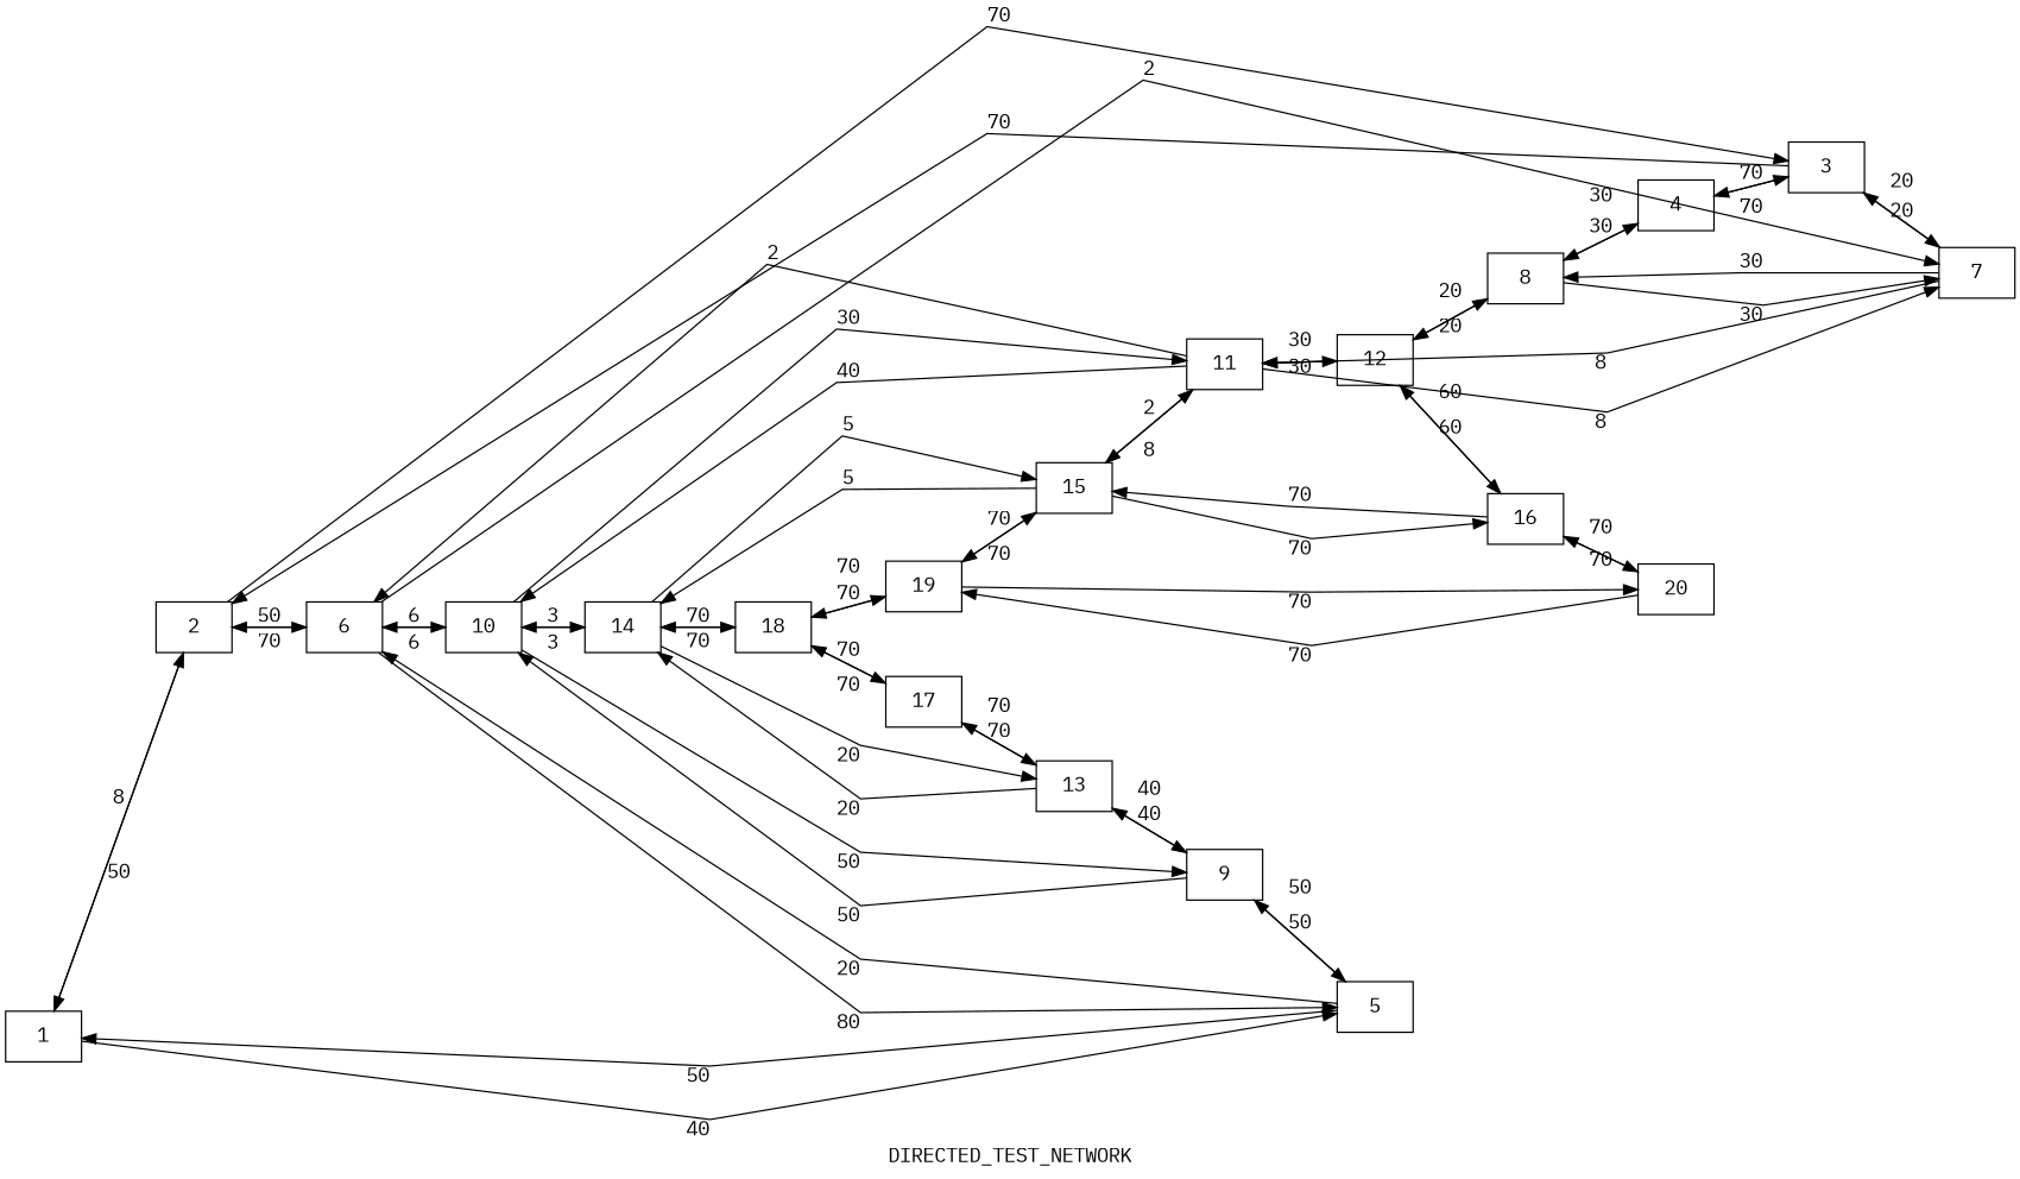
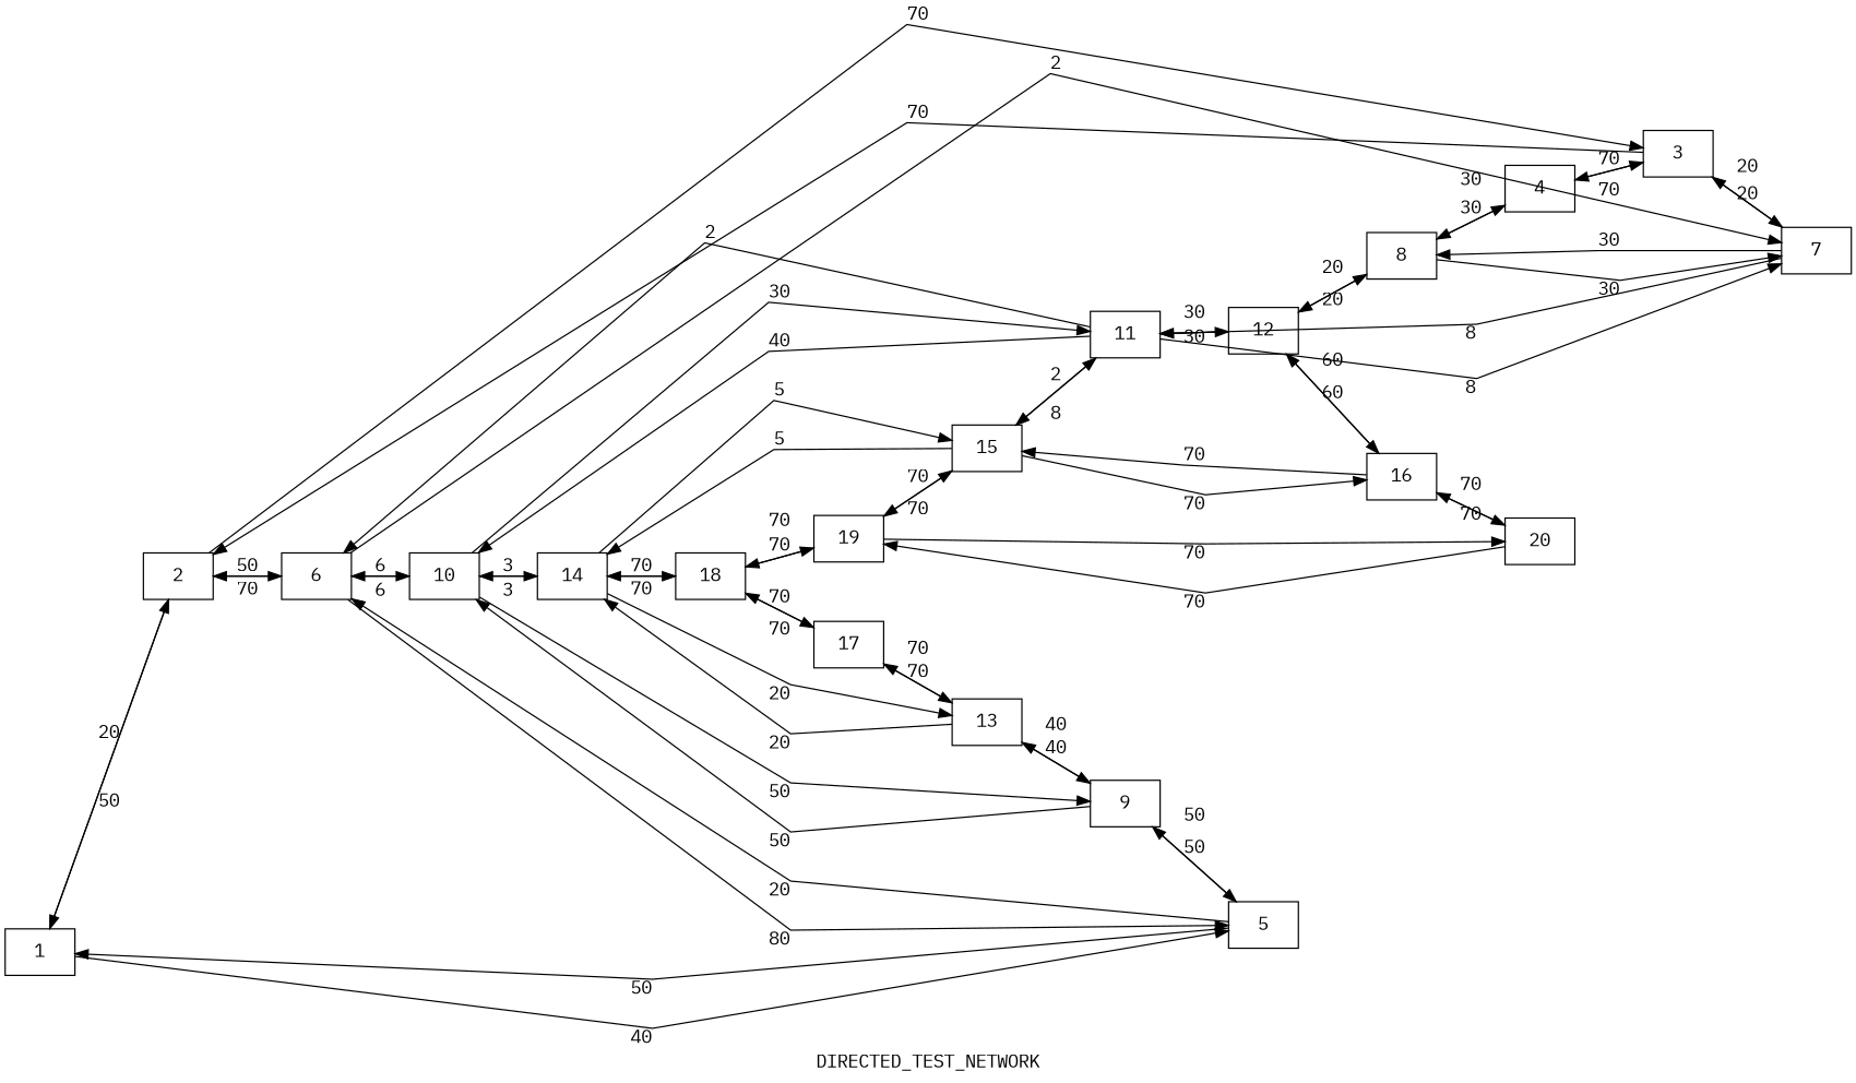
  digraph {
    fontname="IBM Plex Mono"
    label=DIRECTED_TEST_NETWORK
    rankdir=LR
    splines=false
    node [fontname="IBM Plex Mono" shape=box]
    edge [bandwidth=20 delay=3 fontname="IBM Plex Mono" latency=1 throughput=14]
    1
    2
    5
    3
    6
    9
    4
    7
    10
    8
    11
    12
    13
    14
    15
    16
    17
    18
    19
    20
-   1 -> 2 [bandwidth=10 label=8 latency=4 throughput=16]
+   1 -> 2 [bandwidth=10 label=20 latency=4 throughput=16]
    1 -> 5 [delay=2 label=40 latency=3 throughput=12]
    2 -> 1 [bandwidth=10 label=50 latency=4 throughput=16]
    2 -> 3 [delay=4 label=70 latency=2 throughput=10]
    2 -> 6 [delay=1 label=70 latency=5 throughput=9]
    5 -> 1 [delay=2 label=50 latency=3 throughput=12]
    5 -> 6 [delay=1 label=20 latency=3 throughput=17]
    5 -> 9 [bandwidth=10 delay=5 label=50 latency=10 throughput=20]
    3 -> 2 [delay=4 label=70 latency=2 throughput=10]
    3 -> 4 [delay=2 label=70 latency=6 throughput=11]
    3 -> 7 [label=20 latency=8]
    6 -> 2 [delay=1 label=50 latency=5 throughput=9]
    6 -> 5 [delay=1 label=80 latency=3 throughput=17]
    6 -> 7 [delay=4 label=2 latency=3 throughput=30]
    6 -> 10 [delay=2 label=6 throughput=15]
    9 -> 5 [bandwidth=10 delay=5 label=50 latency=10 throughput=20]
    9 -> 10 [delay=1 label=50 latency=8 throughput=17]
    9 -> 13 [bandwidth=10 delay=2 label=40 latency=8 throughput=22]
    4 -> 3 [delay=2 label=70 latency=6 throughput=11]
    4 -> 8 [delay=2 label=30 latency=9 throughput=16]
    7 -> 3 [label=20 latency=8]
    7 -> 8 [label=30 latency=2 throughput=15]
    7 -> 11 [delay=1 label=8 latency=4 throughput=18]
    10 -> 6 [delay=2 label=6 throughput=15]
    10 -> 9 [delay=1 label=50 latency=8 throughput=17]
    10 -> 11 [delay=2 label=30 latency=9 throughput=23]
    10 -> 14 [label=3 latency=3 throughput=31]
    8 -> 4 [delay=2 label=30 latency=9 throughput=16]
    8 -> 7 [label=30 latency=2 throughput=15]
    8 -> 12 [bandwidth=10 delay=4 label=20 latency=5 throughput=19]
    11 -> 6 [delay=4 label=2 latency=3 throughput=30]
    11 -> 7 [delay=1 label=8 latency=4 throughput=18]
    11 -> 10 [delay=2 label=40 latency=9 throughput=23]
    11 -> 12 [delay=5 label=30 latency=2 throughput=36]
    11 -> 15 [bandwidth=10 delay=1 label=2 latency=5 throughput=22]
    12 -> 8 [bandwidth=10 delay=4 label=20 latency=5 throughput=19]
    12 -> 11 [delay=5 label=30 latency=2 throughput=36]
    12 -> 16 [delay=4 label=60 latency=9 throughput=12]
    13 -> 9 [bandwidth=10 delay=2 label=40 latency=8 throughput=22]
    13 -> 14 [delay=2 label=20 latency=10 throughput=27]
    13 -> 17 [label=70]
    14 -> 10 [label=3 latency=3 throughput=31]
    14 -> 13 [delay=2 label=20 latency=10 throughput=27]
    14 -> 15 [delay=1 label=5 throughput=26]
    14 -> 18 [label=70]
    15 -> 11 [bandwidth=10 delay=1 label=8 latency=5 throughput=22]
    15 -> 14 [delay=1 label=5 throughput=26]
    15 -> 16 [label=70]
    15 -> 19 [label=70]
    16 -> 12 [delay=4 label=60 latency=9 throughput=12]
    16 -> 15 [label=70]
    16 -> 20 [label=70]
    17 -> 13 [label=70]
    17 -> 18 [label=70]
    18 -> 14 [label=70]
    18 -> 17 [label=70]
    18 -> 19 [label=70]
    19 -> 15 [label=70]
    19 -> 18 [label=70]
    19 -> 20 [label=70]
    20 -> 16 [label=70]
    20 -> 19 [label=70]
  }
